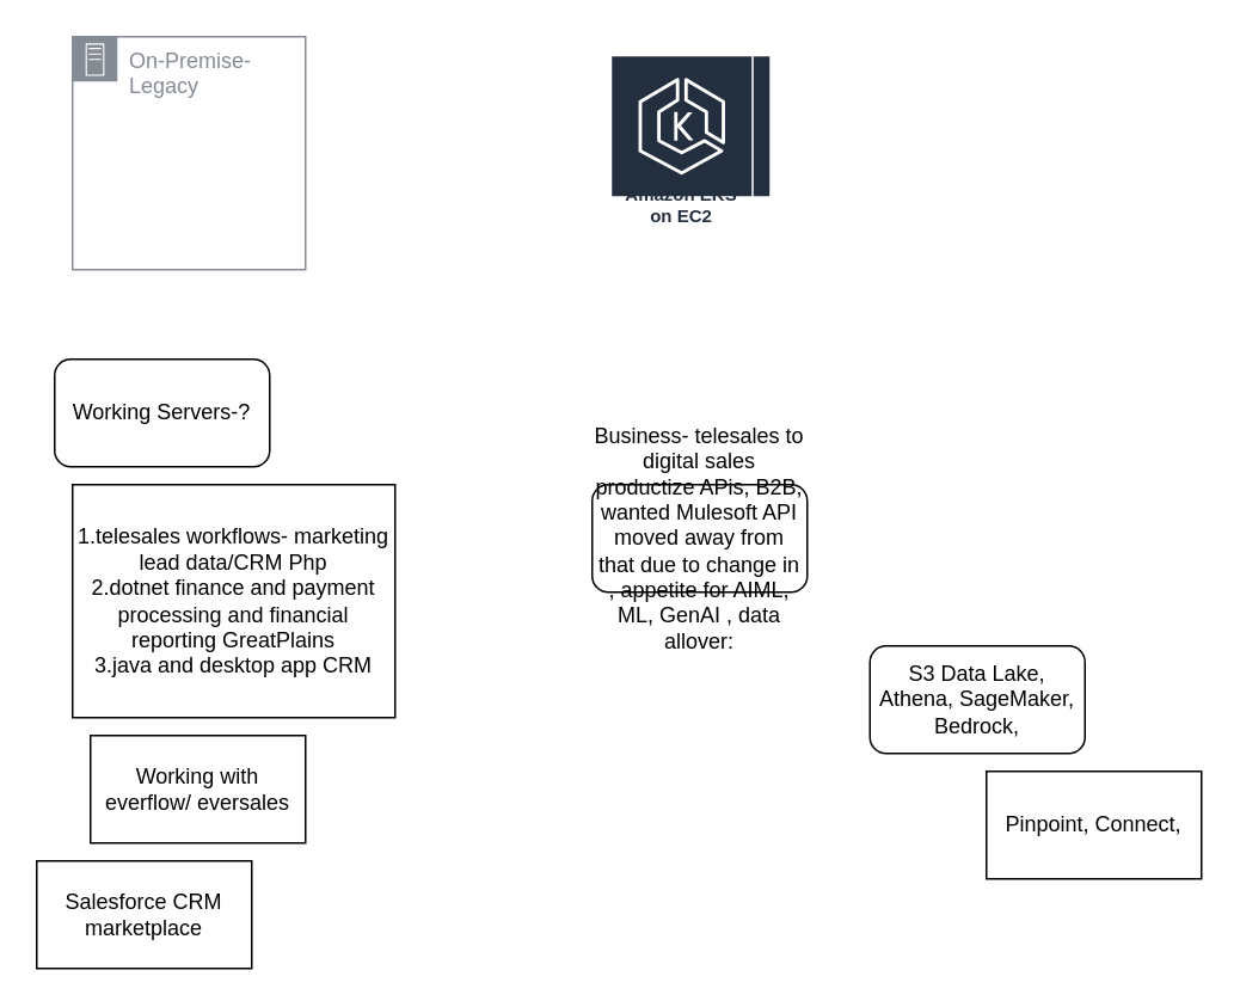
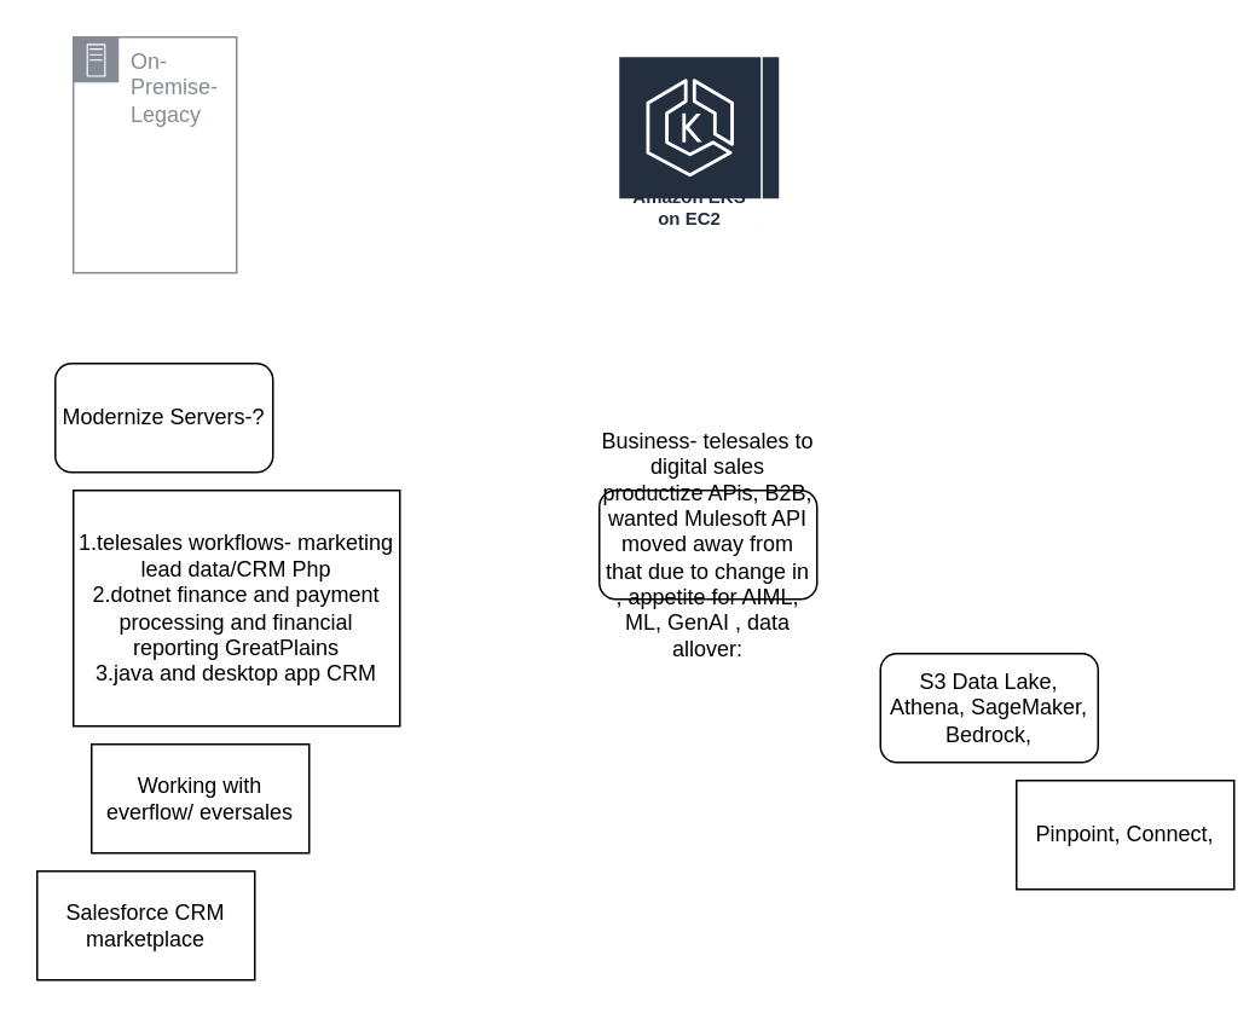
  <mxCell id="0" />
  <mxCell id="1" parent="0" />
  <mxCell id="2" value="Amazon EC2" style="sketch=0;outlineConnect=0;fontColor=#232F3E;gradientColor=none;strokeColor=#ffffff;fillColor=#232F3E;dashed=0;verticalLabelPosition=middle;verticalAlign=bottom;align=center;html=1;whiteSpace=wrap;fontSize=10;fontStyle=1;spacing=3;shape=mxgraph.aws4.productIcon;prIcon=mxgraph.aws4.ec2;" parent="1" vertex="1"><mxGeometry x="350" y="30" width="80" height="100" as="geometry" /></mxCell>
  <mxCell id="3" value="Amazon EKS on EC2" style="sketch=0;outlineConnect=0;fontColor=#232F3E;gradientColor=none;strokeColor=#ffffff;fillColor=#232F3E;dashed=0;verticalLabelPosition=middle;verticalAlign=bottom;align=center;html=1;whiteSpace=wrap;fontSize=10;fontStyle=1;spacing=3;shape=mxgraph.aws4.productIcon;prIcon=mxgraph.aws4.eks;" parent="1" vertex="1"><mxGeometry x="340" y="30" width="80" height="100" as="geometry" /></mxCell>
- <mxCell id="4" value="On-Premise- Legacy " style="sketch=0;outlineConnect=0;gradientColor=none;html=1;whiteSpace=wrap;fontSize=12;fontStyle=0;shape=mxgraph.aws4.group;grIcon=mxgraph.aws4.group_on_premise;strokeColor=#858B94;fillColor=none;verticalAlign=top;align=left;spacingLeft=30;fontColor=#858B94;dashed=0;" parent="1" vertex="1"><mxGeometry x="40" y="20" width="130" height="130" as="geometry" /></mxCell>
- <mxCell id="5" value="Working Servers-?" style="rounded=1;whiteSpace=wrap;html=1;" parent="1" vertex="1"><mxGeometry x="30" y="200" width="120" height="60" as="geometry" /></mxCell>
+ <mxCell id="4" value="On-Premise- Legacy " style="sketch=0;outlineConnect=0;gradientColor=none;html=1;whiteSpace=wrap;fontSize=12;fontStyle=0;shape=mxgraph.aws4.group;grIcon=mxgraph.aws4.group_on_premise;strokeColor=#858B94;fillColor=none;verticalAlign=top;align=left;spacingLeft=30;fontColor=#858B94;dashed=0;" parent="1" vertex="1"><mxGeometry x="40" y="20" width="90" height="130" as="geometry" /></mxCell>
+ <mxCell id="5" value="Modernize Servers-?" style="rounded=1;whiteSpace=wrap;html=1;" parent="1" vertex="1"><mxGeometry x="30" y="200" width="120" height="60" as="geometry" /></mxCell>
  <mxCell id="6" value="&lt;div&gt;Business- telesales to digital sales&lt;/div&gt;&lt;div&gt;productize APis, B2B, wanted Mulesoft API moved away from that due to change in , appetite for AIML, ML, GenAI , data allover:&lt;br&gt;&lt;/div&gt;" style="rounded=1;whiteSpace=wrap;html=1;" parent="1" vertex="1"><mxGeometry x="330" y="270" width="120" height="60" as="geometry" /></mxCell>
  <mxCell id="7" value="S3 Data Lake, Athena, SageMaker, Bedrock, " style="rounded=1;whiteSpace=wrap;html=1;" parent="1" vertex="1"><mxGeometry x="485" y="360" width="120" height="60" as="geometry" /></mxCell>
  <mxCell id="8" value="&lt;div&gt;1.telesales workflows- marketing lead data/CRM Php&lt;/div&gt;&lt;div&gt;2.dotnet finance and payment processing and financial reporting GreatPlains&lt;br&gt;&lt;/div&gt;&lt;div&gt;3.java and desktop app CRM&lt;br&gt;&lt;/div&gt;" style="rounded=0;whiteSpace=wrap;html=1;" parent="1" vertex="1"><mxGeometry x="40" y="270" width="180" height="130" as="geometry" /></mxCell>
  <mxCell id="9" value="Working with everflow/ eversales " style="whiteSpace=wrap;html=1;" parent="1" vertex="1"><mxGeometry x="50" y="410" width="120" height="60" as="geometry" /></mxCell>
  <mxCell id="10" value="Salesforce CRM marketplace" style="whiteSpace=wrap;html=1;" parent="1" vertex="1"><mxGeometry x="20" y="480" width="120" height="60" as="geometry" /></mxCell>
- <mxCell id="11" value="Pinpoint, Connect, " style="whiteSpace=wrap;html=1;" parent="1" vertex="1"><mxGeometry x="550" y="430" width="120" height="60" as="geometry" /></mxCell>
+ <mxCell id="11" value="Pinpoint, Connect, " style="whiteSpace=wrap;html=1;" parent="1" vertex="1"><mxGeometry x="560" y="430" width="120" height="60" as="geometry" /></mxCell>
